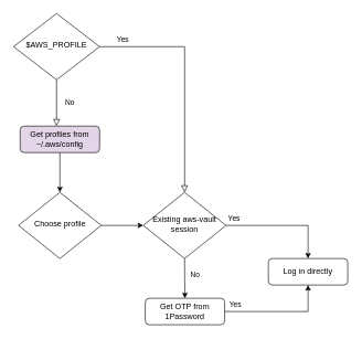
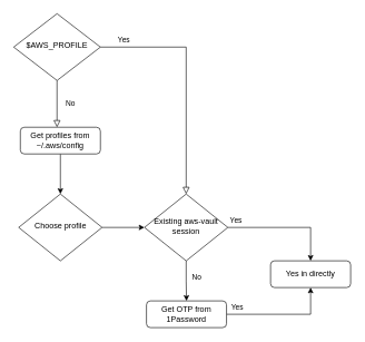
  <mxCell id="0" />
  <mxCell id="1" parent="0" />
  <mxCell id="2" value="No" style="rounded=0;html=1;jettySize=auto;orthogonalLoop=1;fontSize=11;endArrow=block;endFill=0;endSize=8;strokeWidth=1;shadow=0;labelBackgroundColor=none;edgeStyle=orthogonalEdgeStyle;entryX=0.458;entryY=0;entryDx=0;entryDy=0;entryPerimeter=0;" parent="1" source="4" target="9" edge="1"><mxGeometry y="20" relative="1" as="geometry"><mxPoint as="offset" /></mxGeometry></mxCell>
  <mxCell id="3" value="Yes" style="edgeStyle=orthogonalEdgeStyle;rounded=0;html=1;jettySize=auto;orthogonalLoop=1;fontSize=11;endArrow=block;endFill=0;endSize=8;strokeWidth=1;shadow=0;labelBackgroundColor=none;entryX=0.5;entryY=0;entryDx=0;entryDy=0;" parent="1" source="4" target="12" edge="1"><mxGeometry x="-0.799" y="10" relative="1" as="geometry"><mxPoint as="offset" /><mxPoint x="216" y="70" as="targetPoint" /></mxGeometry></mxCell>
  <mxCell id="4" value="$AWS_PROFILE" style="rhombus;whiteSpace=wrap;html=1;shadow=0;fontFamily=Helvetica;fontSize=12;align=center;strokeWidth=1;spacing=6;spacingTop=-4;" parent="1" vertex="1"><mxGeometry x="20" y="20" width="130" height="100" as="geometry" /></mxCell>
- <mxCell id="5" value="Log in directly" style="rounded=1;whiteSpace=wrap;html=1;fontSize=12;glass=0;strokeWidth=1;shadow=0;" parent="1" vertex="1"><mxGeometry x="405" y="390" width="120" height="40" as="geometry" /></mxCell>
+ <mxCell id="5" value="Yes in directly" style="rounded=1;whiteSpace=wrap;html=1;fontSize=12;glass=0;strokeWidth=1;shadow=0;" parent="1" vertex="1"><mxGeometry x="405" y="390" width="120" height="40" as="geometry" /></mxCell>
  <mxCell id="6" value="" style="edgeStyle=orthogonalEdgeStyle;rounded=0;orthogonalLoop=1;jettySize=auto;html=1;" edge="1" parent="1" source="7" target="12"><mxGeometry relative="1" as="geometry" /></mxCell>
  <mxCell id="7" value="Choose profile" style="rhombus;whiteSpace=wrap;html=1;shadow=0;fontFamily=Helvetica;fontSize=12;align=center;strokeWidth=1;spacing=6;spacingTop=-4;" parent="1" vertex="1"><mxGeometry x="27.5" y="290" width="125" height="100" as="geometry" /></mxCell>
  <mxCell id="8" value="" style="edgeStyle=orthogonalEdgeStyle;rounded=0;orthogonalLoop=1;jettySize=auto;html=1;entryX=0.5;entryY=0;entryDx=0;entryDy=0;" edge="1" parent="1" source="9" target="7"><mxGeometry relative="1" as="geometry"><mxPoint x="90" y="300" as="targetPoint" /></mxGeometry></mxCell>
- <mxCell id="9" value="Get profiles from ~/.aws/config" style="rounded=1;whiteSpace=wrap;html=1;fontSize=12;glass=0;strokeWidth=1;shadow=0;fillColor=#e1d5e7;" vertex="1" parent="1"><mxGeometry x="30" y="190" width="120" height="40" as="geometry" /></mxCell>
+ <mxCell id="9" value="Get profiles from ~/.aws/config" style="rounded=1;whiteSpace=wrap;html=1;fontSize=12;glass=0;strokeWidth=1;shadow=0;" vertex="1" parent="1"><mxGeometry x="30" y="190" width="120" height="40" as="geometry" /></mxCell>
  <mxCell id="10" value="Yes" style="edgeStyle=orthogonalEdgeStyle;rounded=0;orthogonalLoop=1;jettySize=auto;html=1;entryX=0.5;entryY=0;entryDx=0;entryDy=0;" edge="1" parent="1" source="12" target="5"><mxGeometry x="-0.872" y="10" relative="1" as="geometry"><mxPoint x="195" y="470" as="targetPoint" /><mxPoint x="1" as="offset" /></mxGeometry></mxCell>
  <mxCell id="11" value="No" style="edgeStyle=orthogonalEdgeStyle;rounded=0;orthogonalLoop=1;jettySize=auto;html=1;exitX=0.5;exitY=1;exitDx=0;exitDy=0;" edge="1" parent="1" source="12" target="14"><mxGeometry x="-0.2" y="15" relative="1" as="geometry"><mxPoint as="offset" /></mxGeometry></mxCell>
  <mxCell id="12" value="Existing aws-vault session" style="rhombus;whiteSpace=wrap;html=1;shadow=0;fontFamily=Helvetica;fontSize=12;align=center;strokeWidth=1;spacing=6;spacingTop=-4;" vertex="1" parent="1"><mxGeometry x="216" y="290" width="125" height="100" as="geometry" /></mxCell>
  <mxCell id="13" value="Yes" style="edgeStyle=orthogonalEdgeStyle;rounded=0;orthogonalLoop=1;jettySize=auto;html=1;entryX=0.5;entryY=1;entryDx=0;entryDy=0;" edge="1" parent="1" source="14" target="5"><mxGeometry x="-0.807" y="10" relative="1" as="geometry"><mxPoint x="459" y="700" as="targetPoint" /><mxPoint as="offset" /></mxGeometry></mxCell>
  <mxCell id="14" value="Get OTP from 1Password" style="rounded=1;whiteSpace=wrap;html=1;fontSize=12;glass=0;strokeWidth=1;shadow=0;" vertex="1" parent="1"><mxGeometry x="219" y="450" width="120" height="40" as="geometry" /></mxCell>
